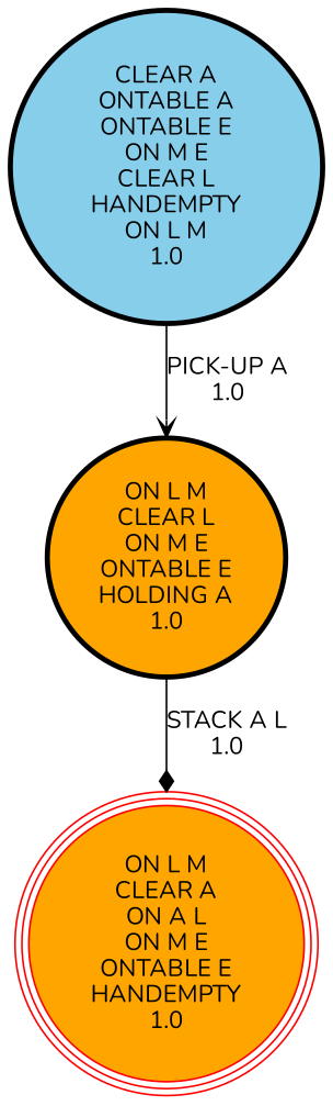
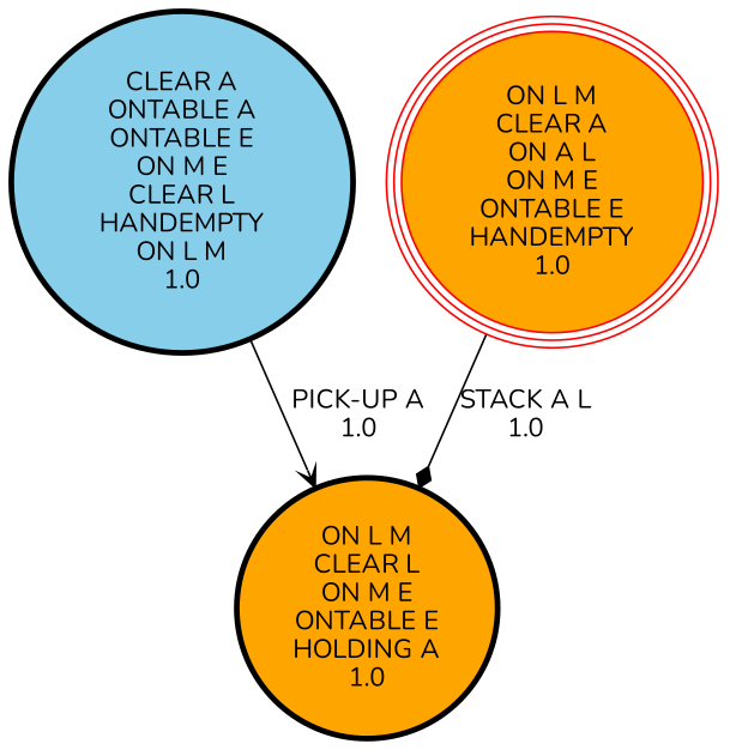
  digraph {
    fontname=Nunito
    node [penwidth=3 shape=circle style=filled fillcolor=orange color=black fontname=Nunito]
    edge [fontname=Nunito]
    "CLEAR A\nONTABLE A\nONTABLE E\nON M E\nCLEAR L\nHANDEMPTY\nON L M\n1.0\n" [fillcolor=skyblue]
    "ON L M\nCLEAR L\nON M E\nONTABLE E\nHOLDING A\n1.0\n"
    "ON L M\nCLEAR A\nON A L\nON M E\nONTABLE E\nHANDEMPTY\n1.0\n" [peripheries=3 color=red penwidth=""]
    "CLEAR A\nONTABLE A\nONTABLE E\nON M E\nCLEAR L\nHANDEMPTY\nON L M\n1.0\n" -> "ON L M\nCLEAR L\nON M E\nONTABLE E\nHOLDING A\n1.0\n" [label="PICK-UP A\n1.0\n" arrowhead=vee]
-   "ON L M\nCLEAR L\nON M E\nONTABLE E\nHOLDING A\n1.0\n" -> "ON L M\nCLEAR A\nON A L\nON M E\nONTABLE E\nHANDEMPTY\n1.0\n" [label="STACK A L\n1.0\n" arrowhead=diamond]
+   "ON L M\nCLEAR A\nON A L\nON M E\nONTABLE E\nHANDEMPTY\n1.0\n" -> "ON L M\nCLEAR L\nON M E\nONTABLE E\nHOLDING A\n1.0\n" [label="STACK A L\n1.0\n" arrowhead=diamond]
  }
